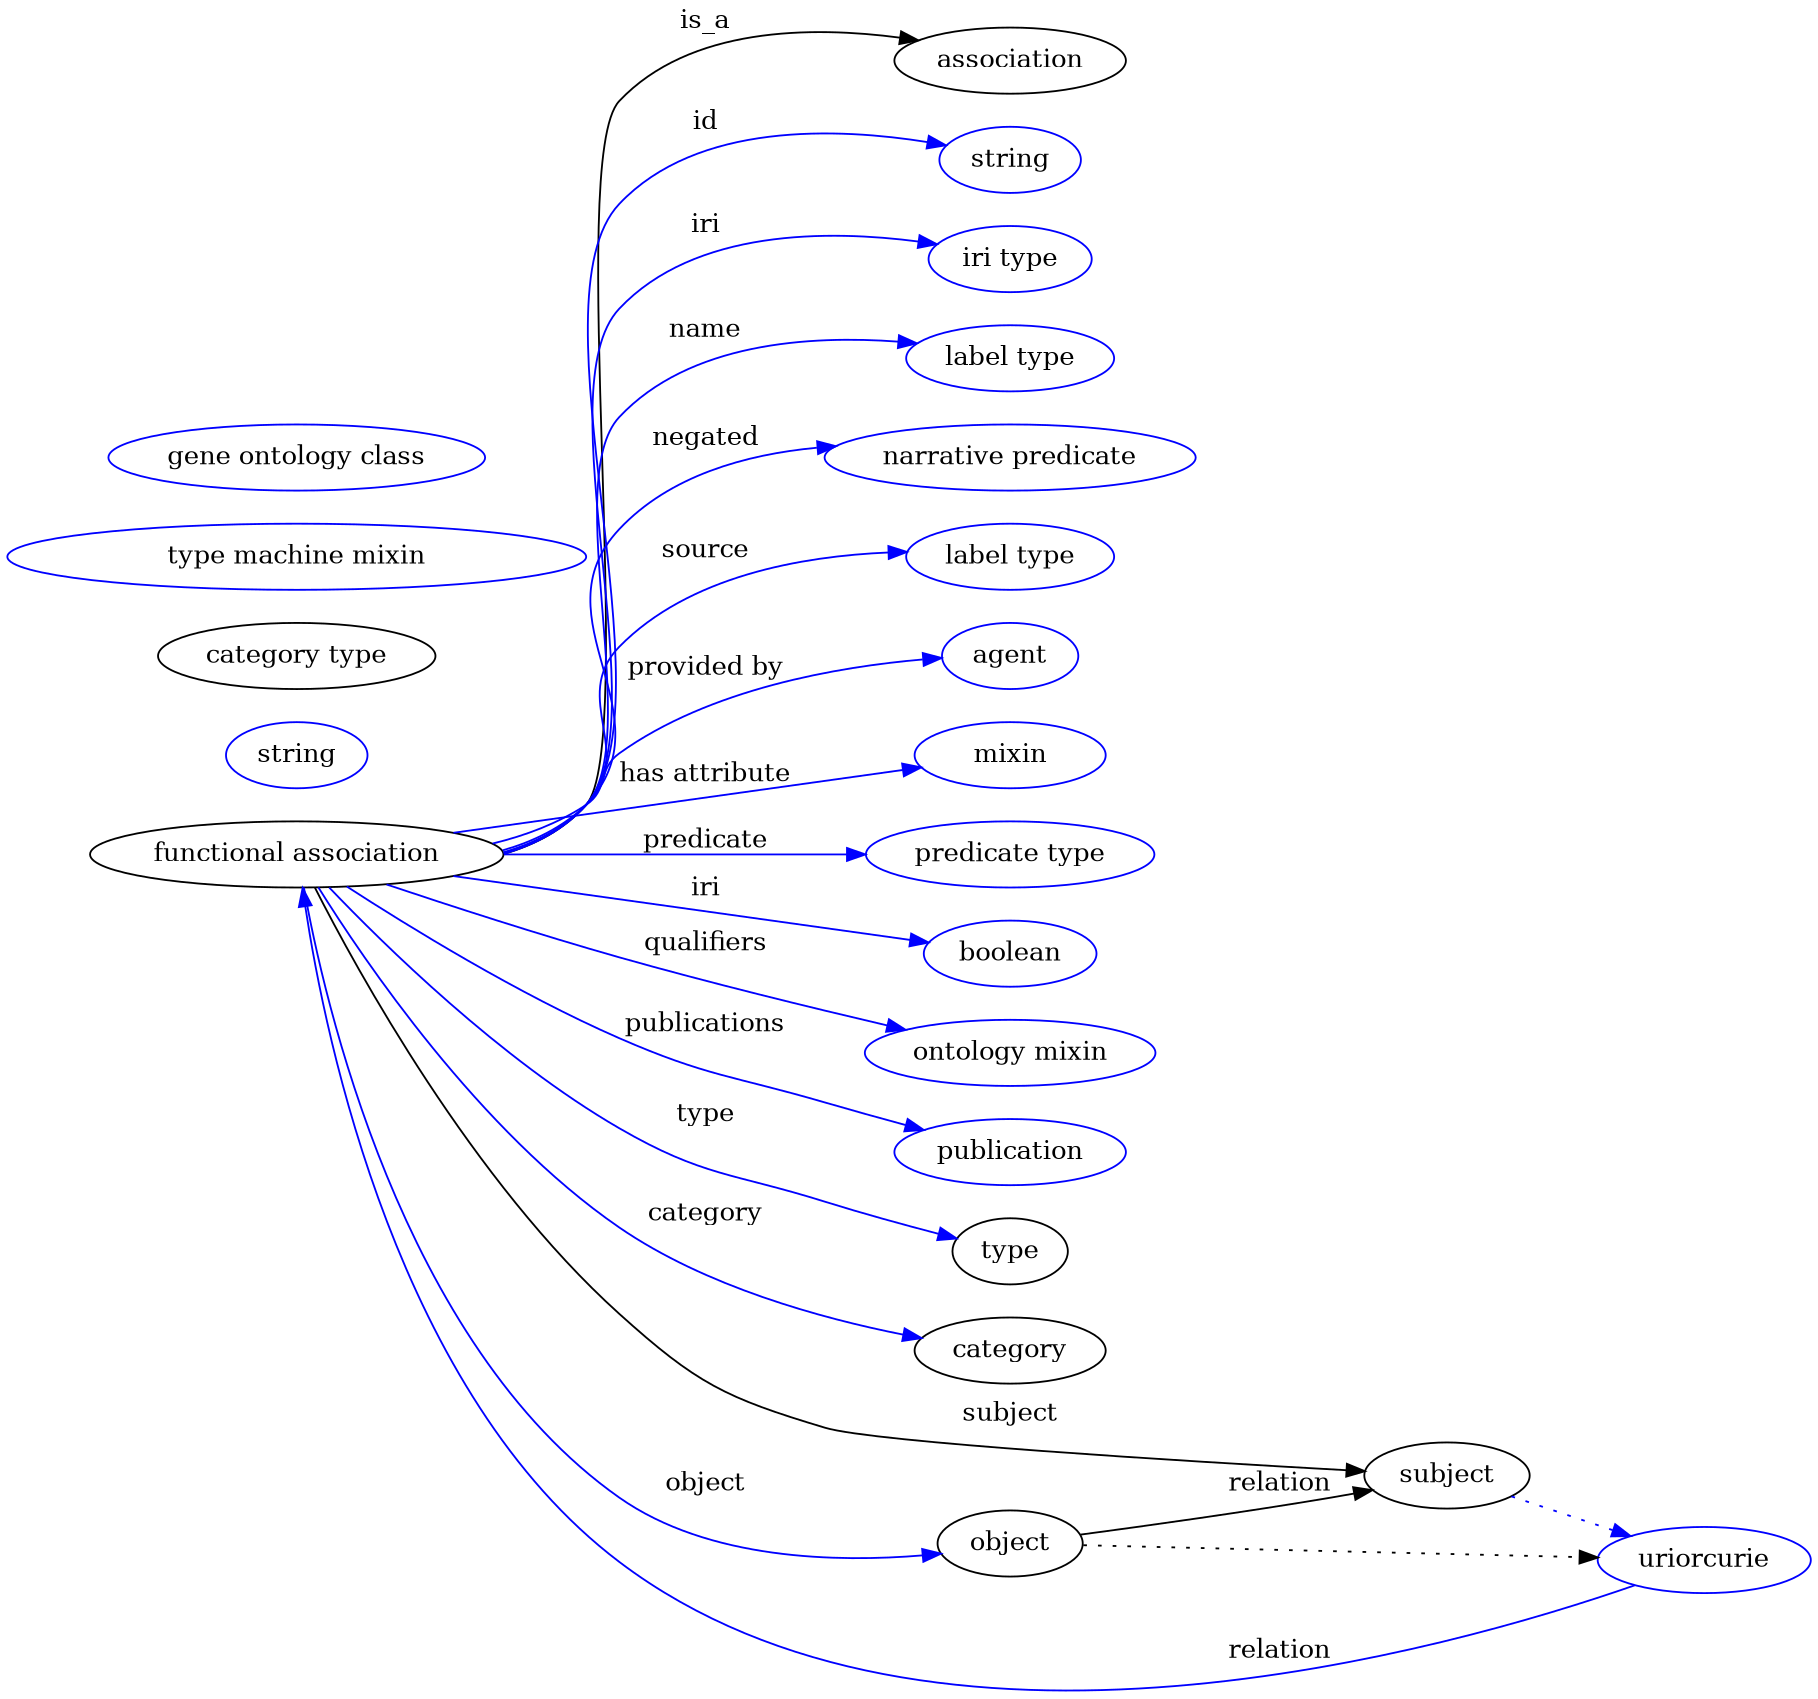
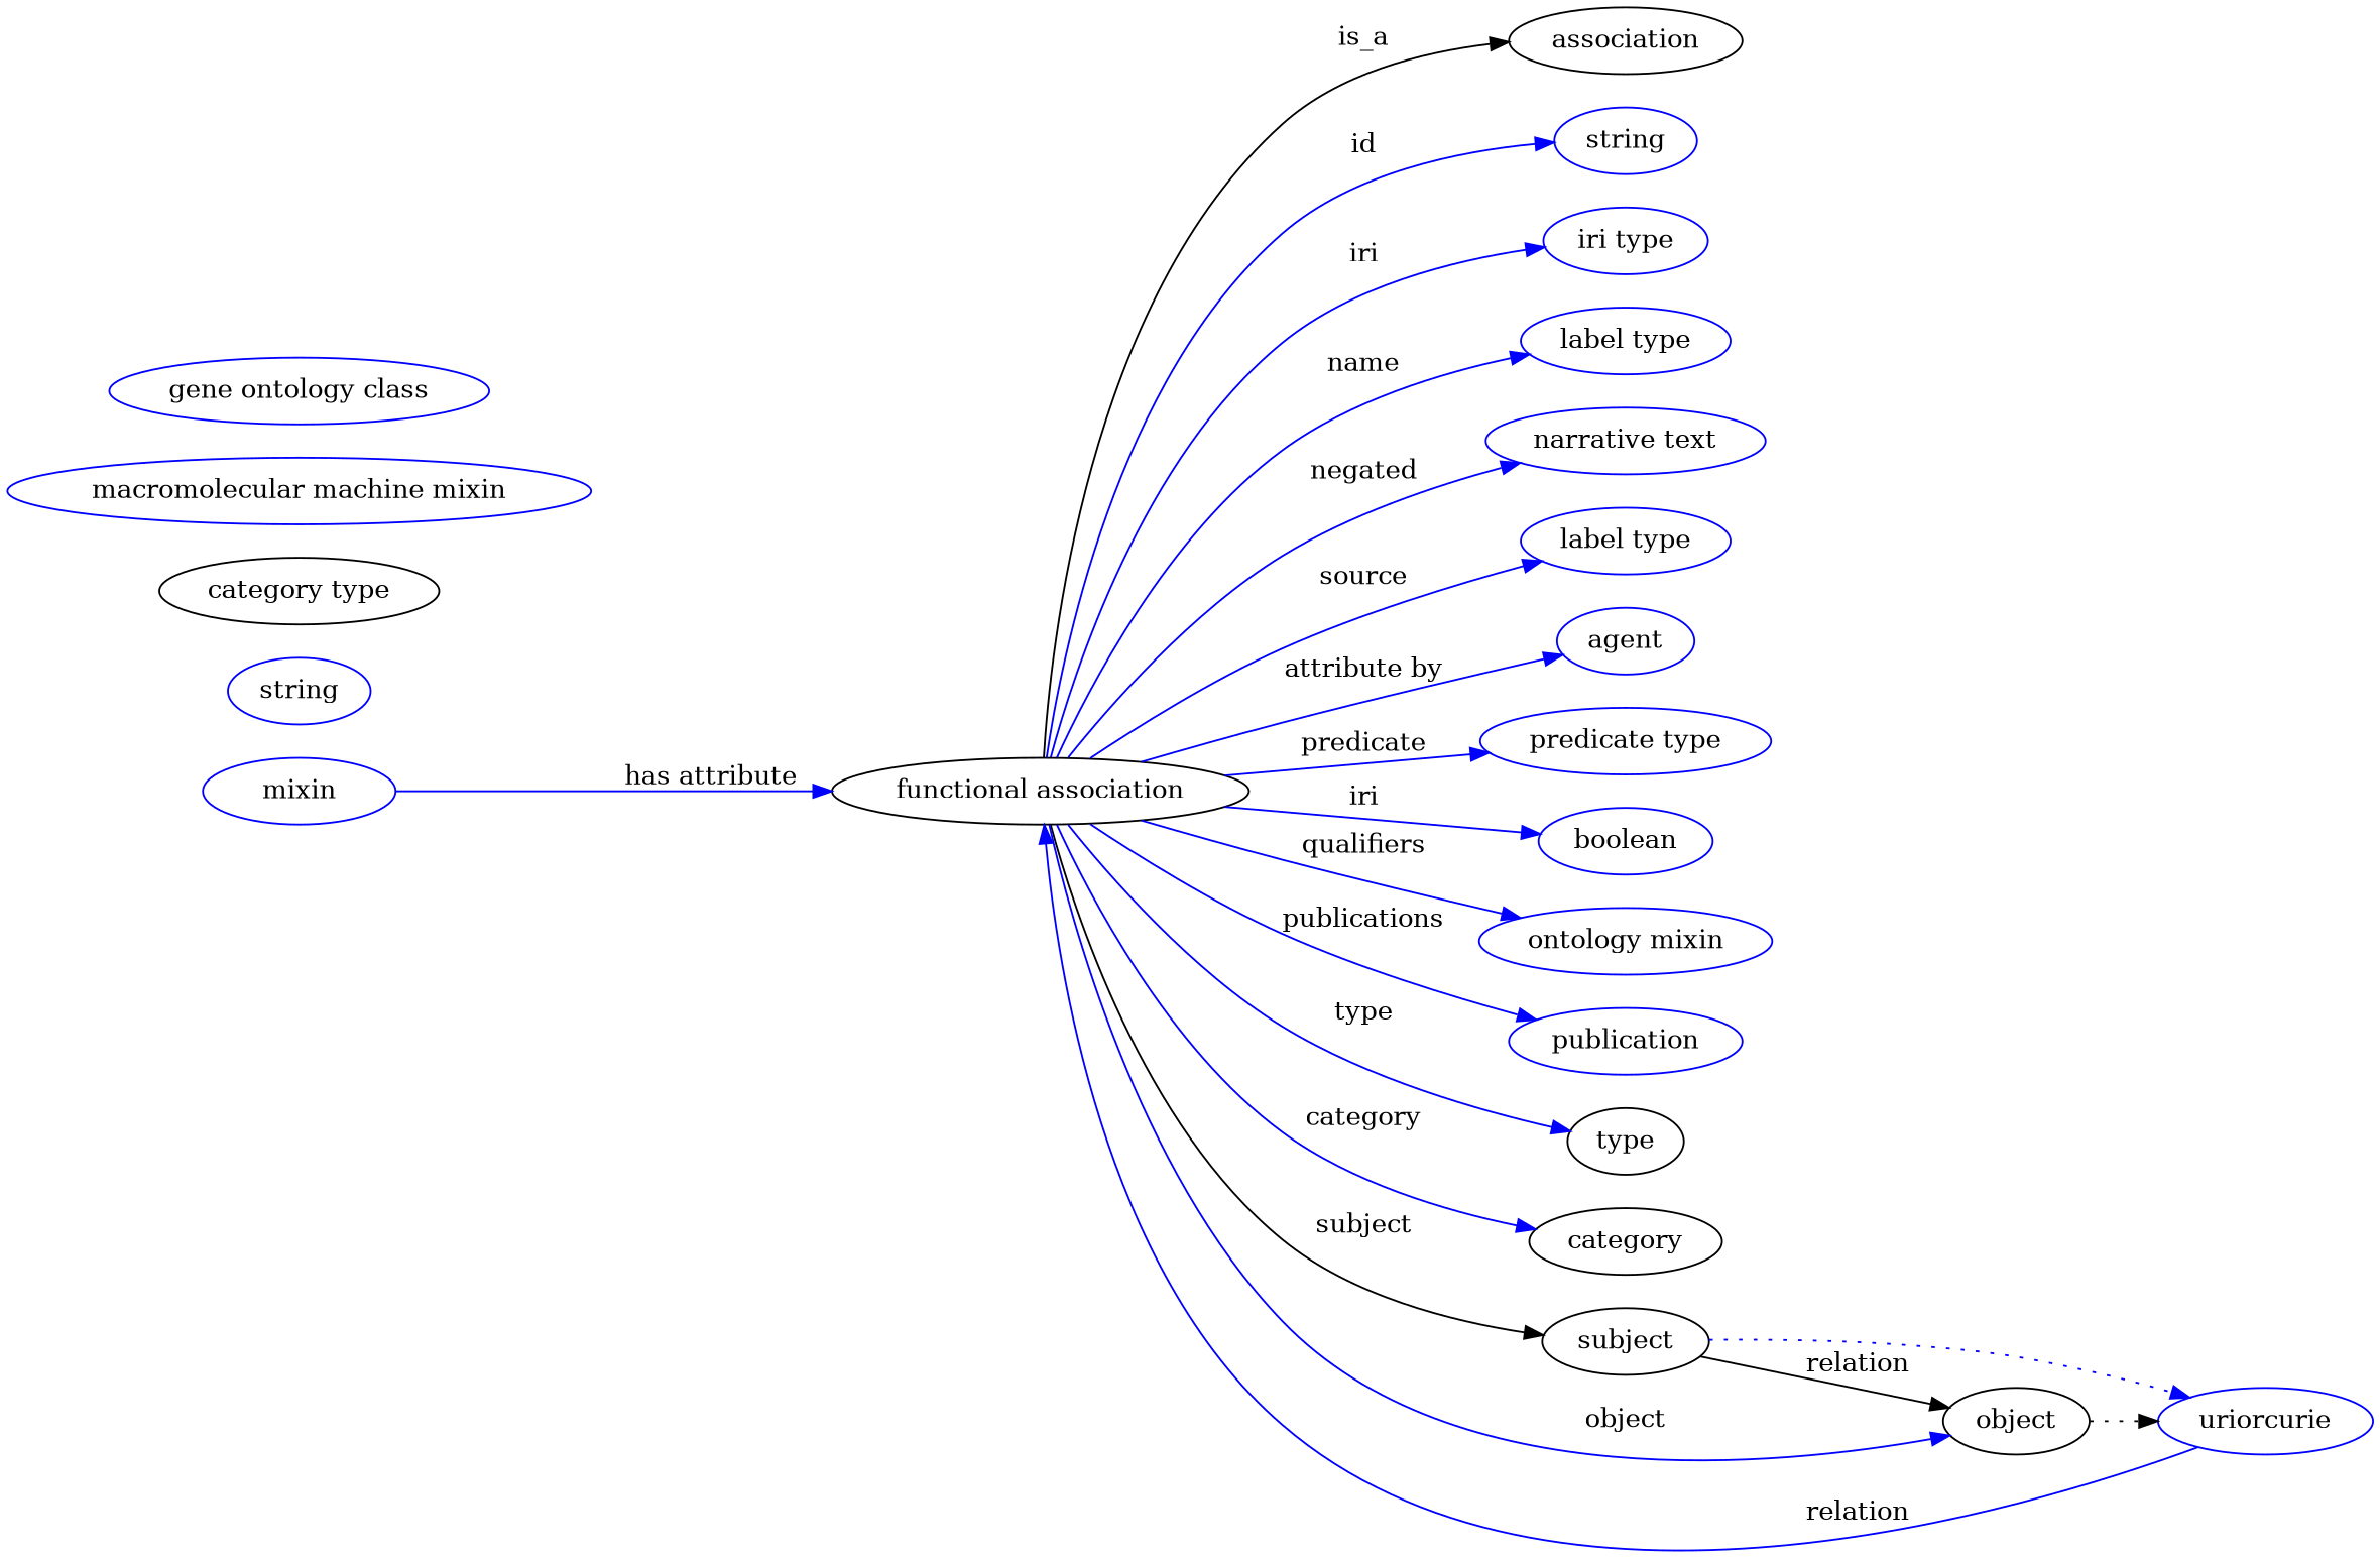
  digraph {
    rankdir=LR
    node [color=blue]
    edge [color=blue style=solid]
    n1 [height=0.5 label="functional association" width=3.1233 color=""]
    association [height=0.5 width=1.7512 color=""]
    n3 [height=0.5 label=string width=1.0652]
    n4 [height=0.5 label="iri type" width=1.2277]
    n5 [height=0.5 label="label type" width=1.5707]
-   n6 [height=0.5 label="narrative predicate" width=2.0943]
+   n6 [height=0.5 label="narrative text" width=2.0943]
    n7 [height=0.5 label="label type" width=1.5707]
    n8 [height=0.5 label=agent width=1.0291]
    n9 [height=0.5 label=mixin width=1.4443]
    n10 [height=0.5 label="predicate type" width=2.1845]
    n11 [height=0.5 label=boolean width=1.2999]
    n12 [height=0.5 label="ontology mixin" width=2.1484]
    n13 [height=0.5 label=publication width=1.7512]
    type [height=0.5 width=0.86659 color=""]
    category [height=0.5 width=1.4443 color=""]
    subject [height=0.5 width=1.2457 color=""]
    object [height=0.5 width=1.1013 color=""]
    n18 [height=0.5 label=uriorcurie width=1.6068]
    n19 [height=0.5 label=string width=1.0652]
    n20 [color=black height=0.5 label="category type" width=2.0943]
-   n21 [height=0.5 label="type machine mixin" width=4.3691]
+   n21 [height=0.5 label="macromolecular machine mixin" width=4.3691]
    n22 [height=0.5 label="gene ontology class" width=2.8525]
    n1 -> association [label=is_a color="" style=""]
    n1 -> n3 [label=id]
    n1 -> n4 [label=iri]
    n1 -> n5 [label=name]
    n1 -> n6 [label=negated]
    n1 -> n7 [label=source]
-   n1 -> n8 [label="provided by"]
-   n1 -> n9 [label="has attribute"]
+   n1 -> n8 [label="attribute by"]
+   n9 -> n1 [label="has attribute"]
    n1 -> n10 [label=predicate]
    n1 -> n11 [label=iri]
    n1 -> n12 [label=qualifiers]
    n1 -> n13 [label=publications]
    n1 -> type [label=type]
    n1 -> category [label=category]
    n1 -> subject [color=black label=subject]
    n1 -> object [label=object]
-   object -> subject [label=relation color="" style=""]
+   subject -> object [label=relation color="" style=""]
    subject -> n18 [style=dotted]
    object -> n18 [style=dotted color=""]
    n18 -> n1 [label=relation]
  }
